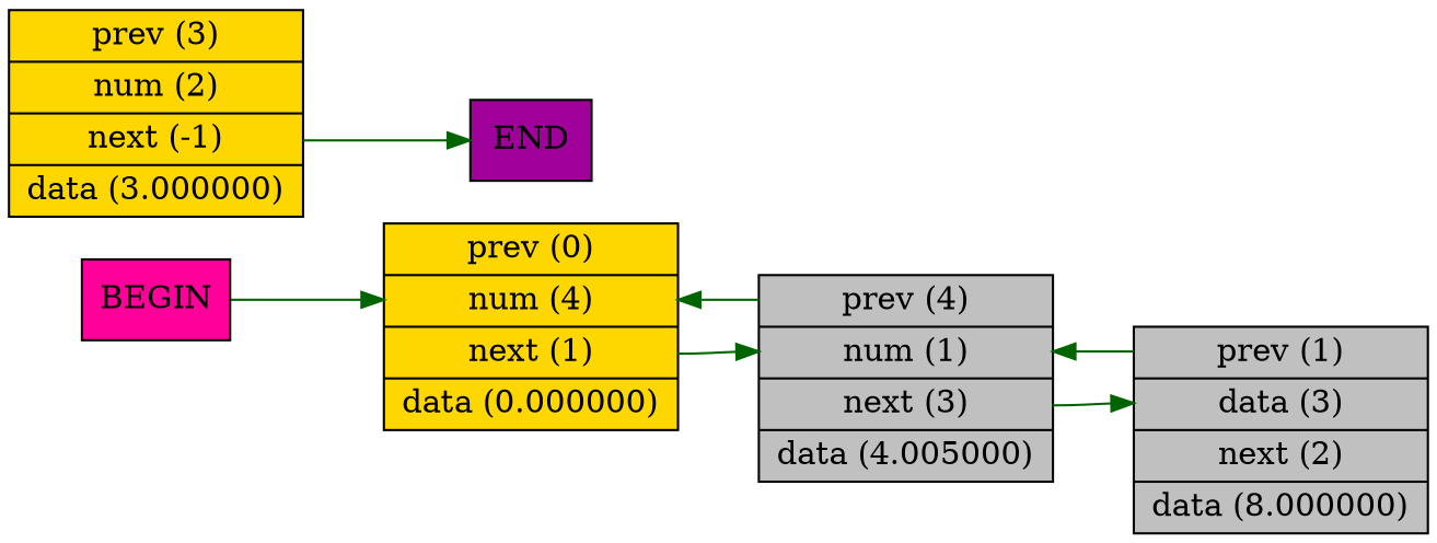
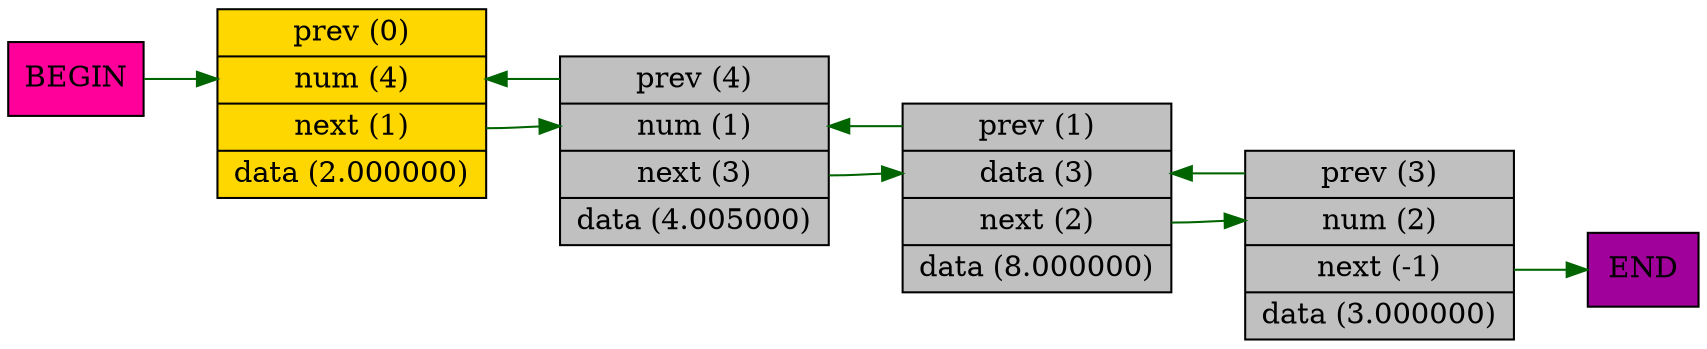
  digraph {
    rankdir=LR
    node [color="#000000" fillcolor=gold shape=record style=filled]
    edge [color=darkgreen headport=f1 tailport=f2]
    n1 [fillcolor="#FF019A" label="<f1> BEGIN"]
-   n2 [label="<f0> prev (0)|<f1> num (4)|<f2> next (1)|<f3> data (0.000000)"]
+   n2 [label="<f0> prev (0)|<f1> num (4)|<f2> next (1)|<f3> data (2.000000)"]
    n3 [fillcolor=grey label="<f0> prev (4)|<f1> num (1)|<f2> next (3)|<f3> data (4.005000)"]
    n4 [fillcolor="#9F019A" label="<f1> END"]
    n5 [fillcolor=grey label="<f0> prev (1)|<f1> data (3)|<f2> next (2)|<f3> data (8.000000)"]
-   n6 [label="<f0> prev (3)|<f1> num (2)|<f2> next (-1)|<f3> data (3.000000)"]
+   n6 [fillcolor=grey label="<f0> prev (3)|<f1> num (2)|<f2> next (-1)|<f3> data (3.000000)"]
    n1 -> n2
    n2 -> n3
    n3 -> n2 [tailport=f0]
    n3 -> n5
    n5 -> n3 [tailport=f0]
+   n5 -> n6
    n6 -> n4
+   n6 -> n5 [tailport=f0]
  }
